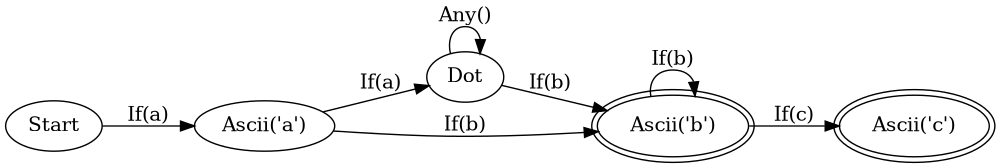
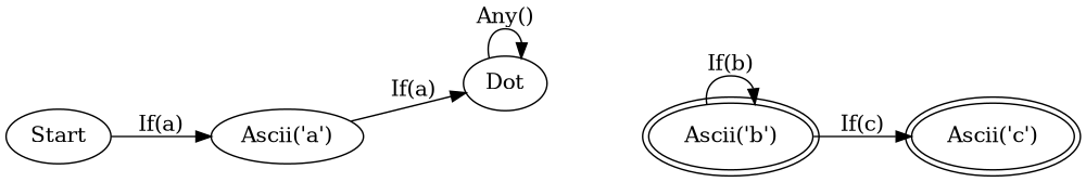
  digraph {
    rankdir=LR
    n1 [label=Start]
    n2 [label="Ascii('a')"]
    n3 [label=Dot]
    n4 [label="Ascii('b')" peripheries=2]
    n5 [label="Ascii('c')" peripheries=2]
    n1 -> n2 [label="If(a)"]
    n2 -> n3 [label="If(a)"]
-   n2 -> n4 [label="If(b)"]
    n3 -> n3 [label="Any()"]
-   n3 -> n4 [label="If(b)"]
    n4 -> n4 [label="If(b)"]
    n4 -> n5 [label="If(c)"]
  }
